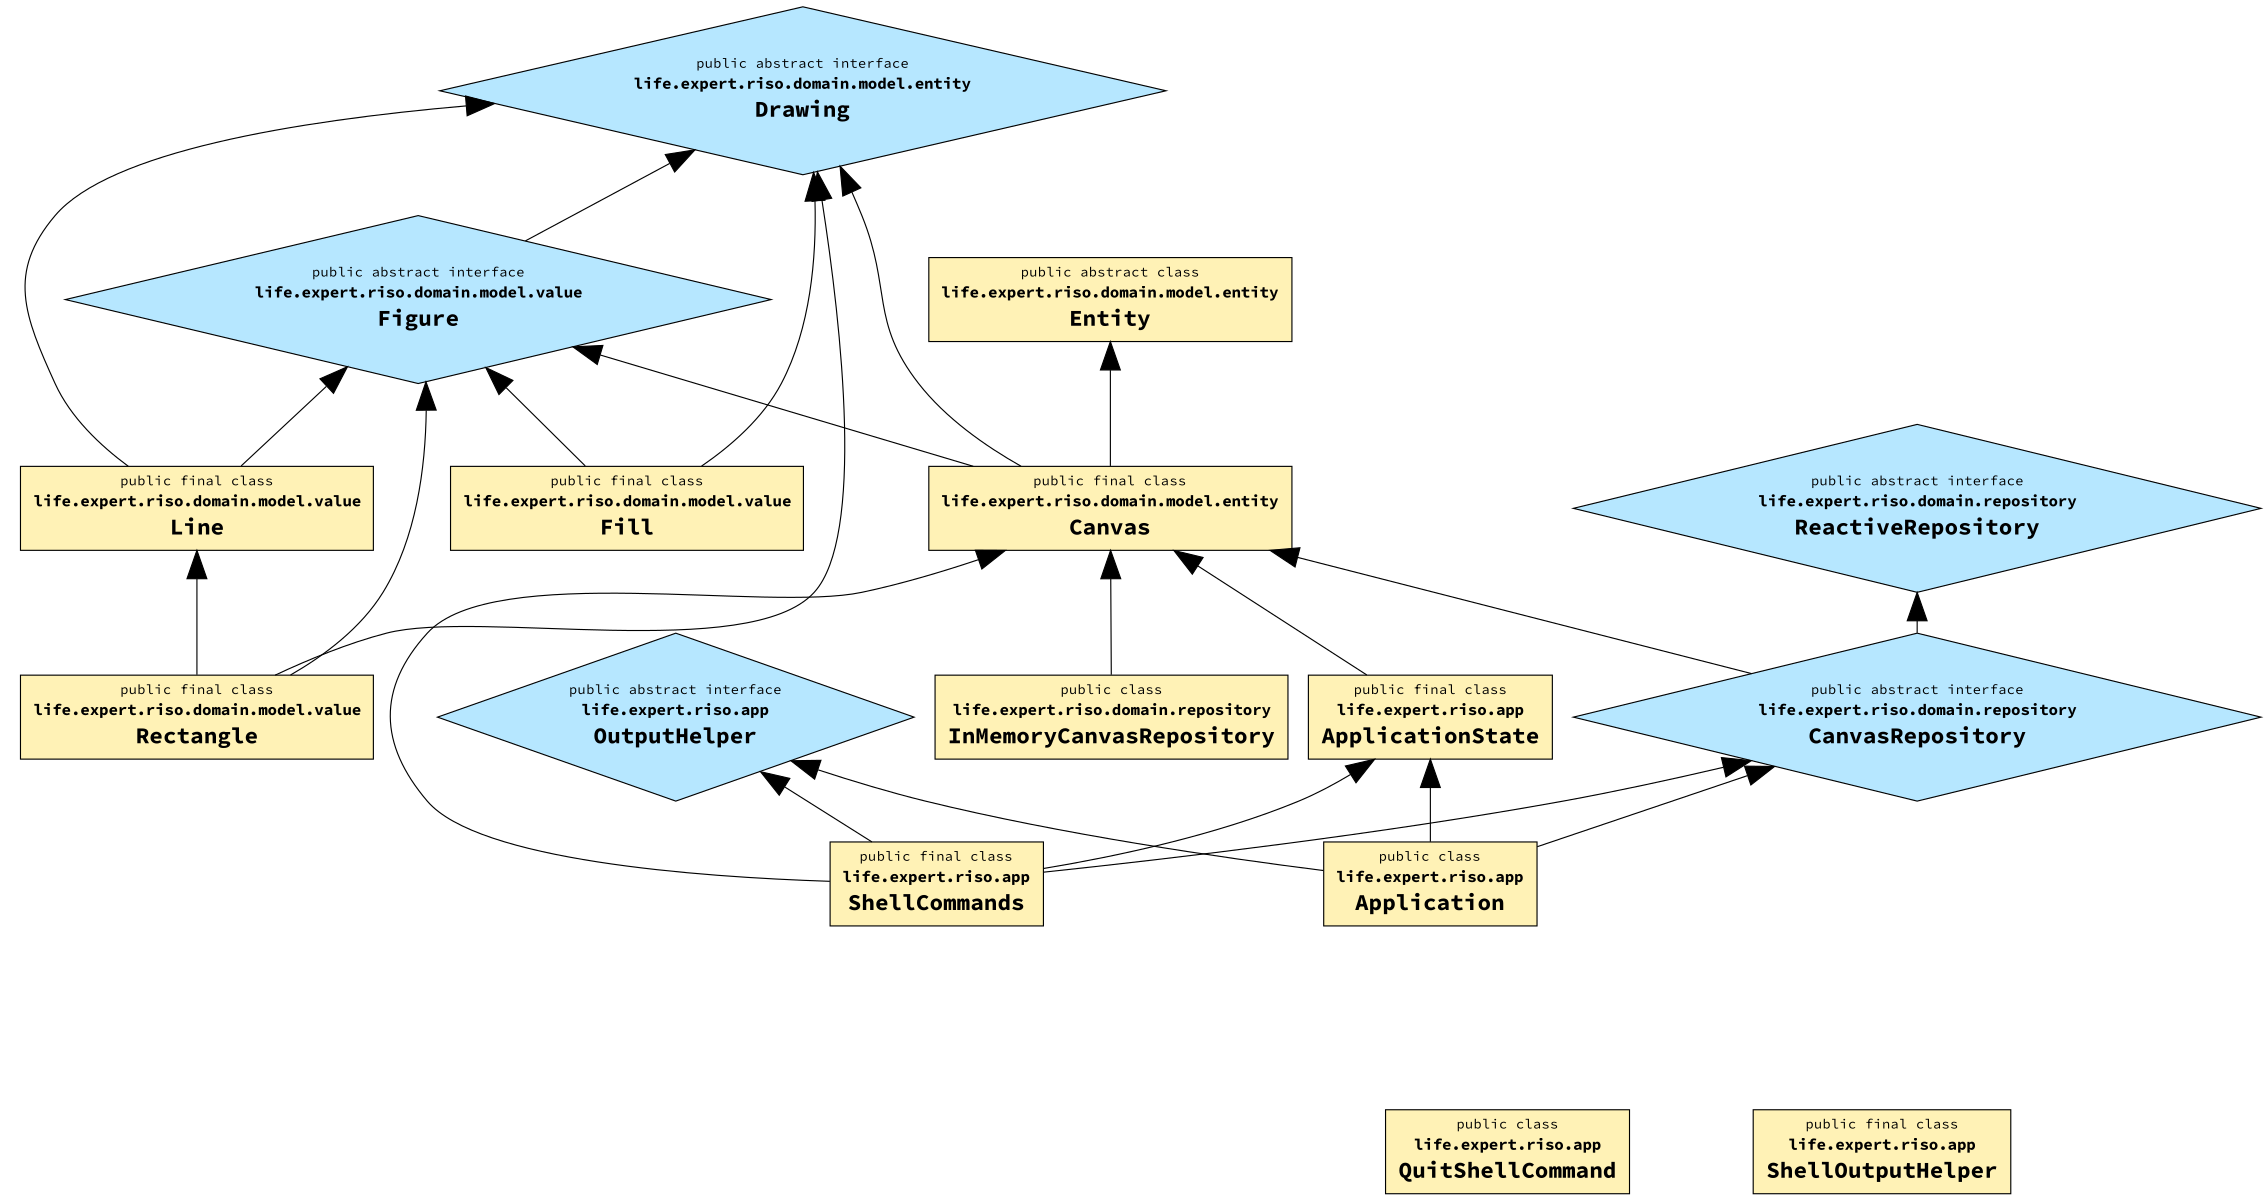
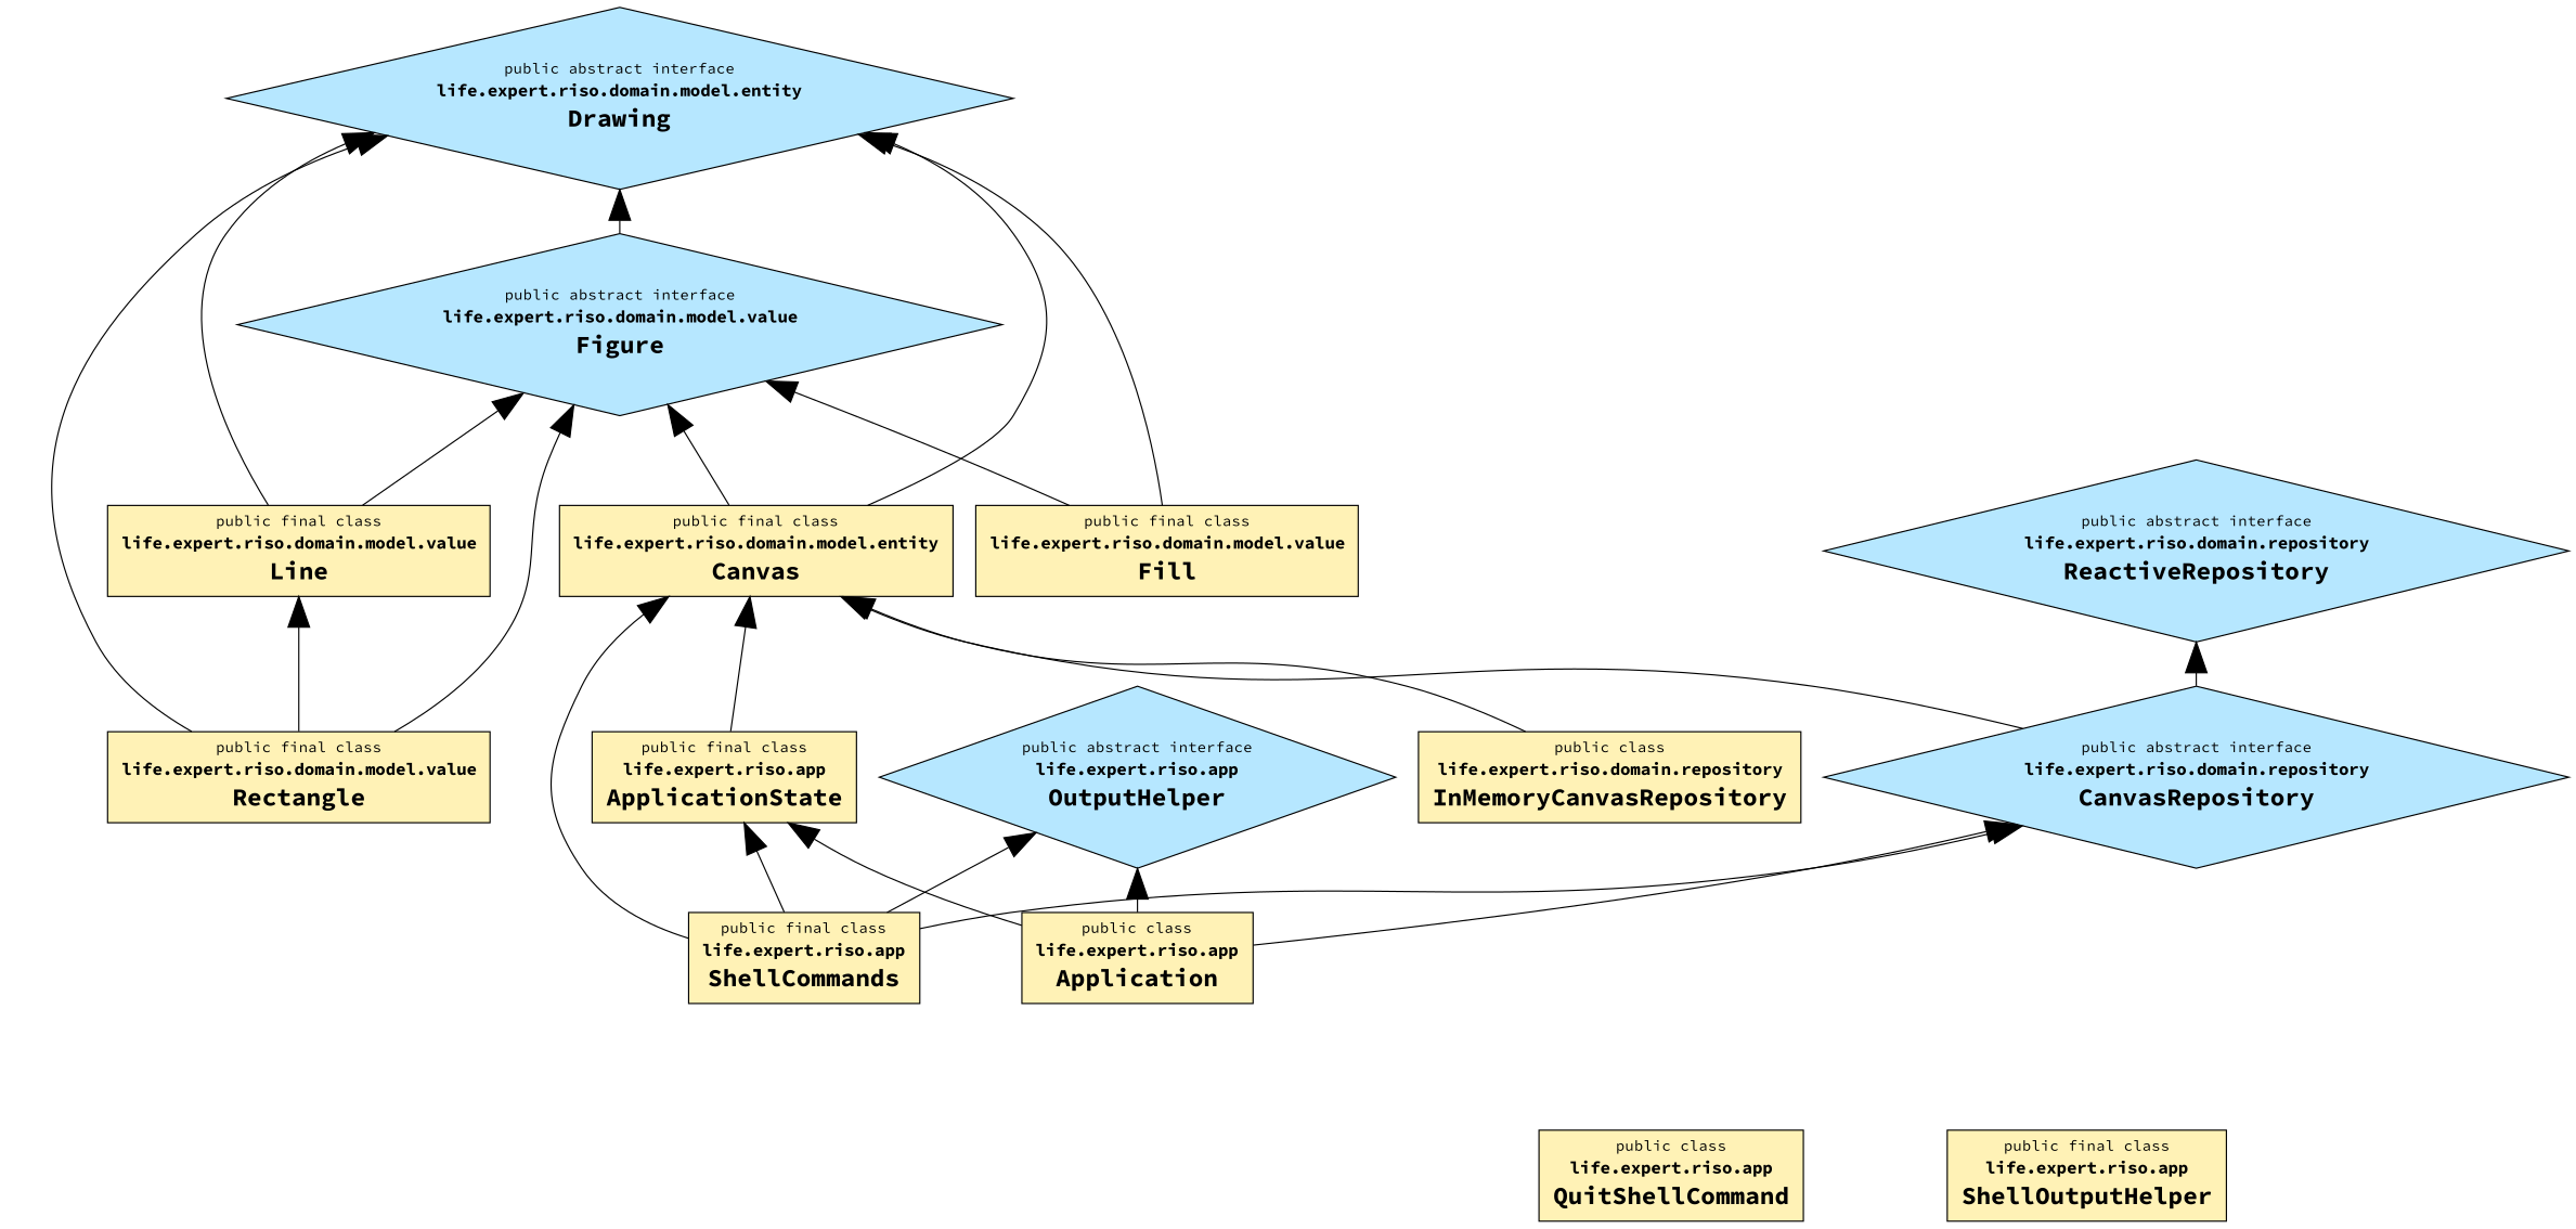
  digraph {
    fontname="Source Code Pro"
    pack=true
    rankdir=BT
    splines=true
    node [fillcolor="#fff2b6" fontname="Source Code Pro" shape=box style=filled]
    edge [arrowsize=2.5 fontname="Source Code Pro"]
-   n1 [label=<<table border='0' cellborder='0' cellspacing='1'><tr><td><font point-size='12'>public abstract class</font></td></tr><tr><td><font point-size='14'><b>life.expert.riso.domain.model.entity</b></font></td></tr><tr><td><font point-size='20'><b>Entity</b></font></td></tr></table>>]
    n2 [label=<<table border='0' cellborder='0' cellspacing='1'><tr><td><font point-size='12'>public class</font></td></tr><tr><td><font point-size='14'><b>life.expert.riso.domain.repository</b></font></td></tr><tr><td><font point-size='20'><b>InMemoryCanvasRepository</b></font></td></tr></table>>]
    n3 [label=<<table border='0' cellborder='0' cellspacing='1'><tr><td><font point-size='12'>public final class</font></td></tr><tr><td><font point-size='14'><b>life.expert.riso.domain.model.entity</b></font></td></tr><tr><td><font point-size='20'><b>Canvas</b></font></td></tr></table>>]
    n4 [fillcolor="#b6e7ff" label=<<table border='0' cellborder='0' cellspacing='1'><tr><td><font point-size='12'>public abstract interface</font></td></tr><tr><td><font point-size='14'><b>life.expert.riso.app</b></font></td></tr><tr><td><font point-size='20'><b>OutputHelper</b></font></td></tr></table>> shape=diamond]
    n5 [label=<<table border='0' cellborder='0' cellspacing='1'><tr><td><font point-size='12'>public final class</font></td></tr><tr><td><font point-size='14'><b>life.expert.riso.domain.model.value</b></font></td></tr><tr><td><font point-size='20'><b>Rectangle</b></font></td></tr></table>>]
    n6 [label=<<table border='0' cellborder='0' cellspacing='1'><tr><td><font point-size='12'>public final class</font></td></tr><tr><td><font point-size='14'><b>life.expert.riso.domain.model.value</b></font></td></tr><tr><td><font point-size='20'><b>Line</b></font></td></tr></table>>]
    n7 [fillcolor="#b6e7ff" label=<<table border='0' cellborder='0' cellspacing='1'><tr><td><font point-size='12'>public abstract interface</font></td></tr><tr><td><font point-size='14'><b>life.expert.riso.domain.model.entity</b></font></td></tr><tr><td><font point-size='20'><b>Drawing</b></font></td></tr></table>> shape=diamond]
    n8 [fillcolor="#b6e7ff" label=<<table border='0' cellborder='0' cellspacing='1'><tr><td><font point-size='12'>public abstract interface</font></td></tr><tr><td><font point-size='14'><b>life.expert.riso.domain.model.value</b></font></td></tr><tr><td><font point-size='20'><b>Figure</b></font></td></tr></table>> shape=diamond]
    n9 [fillcolor="#b6e7ff" label=<<table border='0' cellborder='0' cellspacing='1'><tr><td><font point-size='12'>public abstract interface</font></td></tr><tr><td><font point-size='14'><b>life.expert.riso.domain.repository</b></font></td></tr><tr><td><font point-size='20'><b>CanvasRepository</b></font></td></tr></table>> shape=diamond]
    n10 [fillcolor="#b6e7ff" label=<<table border='0' cellborder='0' cellspacing='1'><tr><td><font point-size='12'>public abstract interface</font></td></tr><tr><td><font point-size='14'><b>life.expert.riso.domain.repository</b></font></td></tr><tr><td><font point-size='20'><b>ReactiveRepository</b></font></td></tr></table>> shape=diamond]
    n11 [label=<<table border='0' cellborder='0' cellspacing='1'><tr><td><font point-size='12'>public final class</font></td></tr><tr><td><font point-size='14'><b>life.expert.riso.domain.model.value</b></font></td></tr><tr><td><font point-size='20'><b>Fill</b></font></td></tr></table>>]
    n12 [label=<<table border='0' cellborder='0' cellspacing='1'><tr><td><font point-size='12'>public final class</font></td></tr><tr><td><font point-size='14'><b>life.expert.riso.app</b></font></td></tr><tr><td><font point-size='20'><b>ApplicationState</b></font></td></tr></table>>]
    n13 [label=<<table border='0' cellborder='0' cellspacing='1'><tr><td><font point-size='12'>public final class</font></td></tr><tr><td><font point-size='14'><b>life.expert.riso.app</b></font></td></tr><tr><td><font point-size='20'><b>ShellOutputHelper</b></font></td></tr></table>>]
    n14 [label=<<table border='0' cellborder='0' cellspacing='1'><tr><td><font point-size='12'>public class</font></td></tr><tr><td><font point-size='14'><b>life.expert.riso.app</b></font></td></tr><tr><td><font point-size='20'><b>Application</b></font></td></tr></table>>]
    n15 [label=<<table border='0' cellborder='0' cellspacing='1'><tr><td><font point-size='12'>public class</font></td></tr><tr><td><font point-size='14'><b>life.expert.riso.app</b></font></td></tr><tr><td><font point-size='20'><b>QuitShellCommand</b></font></td></tr></table>>]
    n16 [label=<<table border='0' cellborder='0' cellspacing='1'><tr><td><font point-size='12'>public final class</font></td></tr><tr><td><font point-size='14'><b>life.expert.riso.app</b></font></td></tr><tr><td><font point-size='20'><b>ShellCommands</b></font></td></tr></table>>]
    n2 -> n3
-   n3 -> n1
    n3 -> n7
    n3 -> n8
    n5 -> n6
    n5 -> n7
    n5 -> n8
    n6 -> n7
    n6 -> n8
    n8 -> n7
    n9 -> n3
    n9 -> n10
    n11 -> n7
    n11 -> n8
    n12 -> n3
    n14 -> n4
    n14 -> n9
    n14 -> n12
    n16 -> n3
    n16 -> n4
    n16 -> n9
    n16 -> n12
  }
